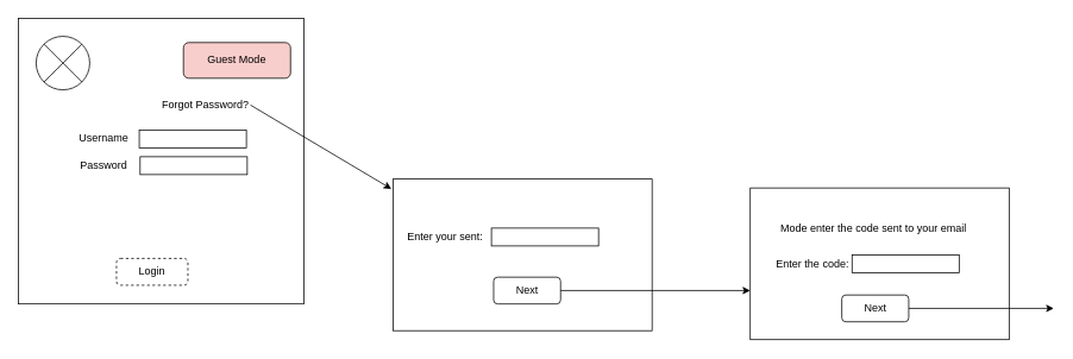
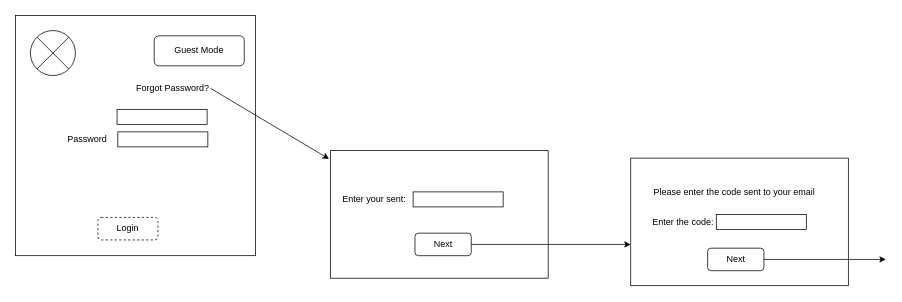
  <mxCell id="0" />
  <mxCell id="1" parent="0" />
  <mxCell id="2" value="" style="whiteSpace=wrap;html=1;aspect=fixed;" vertex="1" parent="1"><mxGeometry x="20" y="20" width="320" height="320" as="geometry" /></mxCell>
- <mxCell id="3" value="Username" style="text;html=1;strokeColor=none;fillColor=none;align=center;verticalAlign=middle;whiteSpace=wrap;rounded=0;" vertex="1" parent="1"><mxGeometry x="85.5" y="140" width="60" height="30" as="geometry" /></mxCell>
  <mxCell id="4" value="Password" style="text;html=1;strokeColor=none;fillColor=none;align=center;verticalAlign=middle;whiteSpace=wrap;rounded=0;" vertex="1" parent="1"><mxGeometry x="85.5" y="170" width="60" height="30" as="geometry" /></mxCell>
  <mxCell id="5" value="" style="rounded=0;whiteSpace=wrap;html=1;" vertex="1" parent="1"><mxGeometry x="155.5" y="145" width="120" height="20" as="geometry" /></mxCell>
  <mxCell id="6" value="" style="rounded=0;whiteSpace=wrap;html=1;" vertex="1" parent="1"><mxGeometry x="156.5" y="175" width="120" height="20" as="geometry" /></mxCell>
  <mxCell id="7" value="" style="ellipse;whiteSpace=wrap;html=1;aspect=fixed;" vertex="1" parent="1"><mxGeometry x="40" y="40" width="60" height="60" as="geometry" /></mxCell>
  <mxCell id="8" value="" style="endArrow=none;html=1;rounded=0;entryX=0;entryY=0;entryDx=0;entryDy=0;exitX=1;exitY=1;exitDx=0;exitDy=0;" edge="1" parent="1" source="7" target="7"><mxGeometry width="50" height="50" relative="1" as="geometry"><mxPoint x="210" y="210" as="sourcePoint" /><mxPoint x="260" y="160" as="targetPoint" /></mxGeometry></mxCell>
  <mxCell id="9" value="" style="endArrow=none;html=1;rounded=0;entryX=1;entryY=0;entryDx=0;entryDy=0;exitX=0;exitY=1;exitDx=0;exitDy=0;" edge="1" parent="1" source="7" target="7"><mxGeometry width="50" height="50" relative="1" as="geometry"><mxPoint x="210" y="210" as="sourcePoint" /><mxPoint x="260" y="160" as="targetPoint" /></mxGeometry></mxCell>
  <mxCell id="10" value="Login" style="rounded=1;whiteSpace=wrap;html=1;dashed=1;" vertex="1" parent="1"><mxGeometry x="130" y="289" width="80" height="30" as="geometry" /></mxCell>
  <mxCell id="11" value="Forgot Password?" style="text;html=1;strokeColor=none;fillColor=none;align=center;verticalAlign=middle;whiteSpace=wrap;rounded=0;" vertex="1" parent="1"><mxGeometry x="180" y="102" width="100" height="30" as="geometry" /></mxCell>
- <mxCell id="12" value="Guest Mode" style="rounded=1;whiteSpace=wrap;html=1;fillColor=#f8cecc;" vertex="1" parent="1"><mxGeometry x="205" y="47" width="120" height="40" as="geometry" /></mxCell>
+ <mxCell id="12" value="Guest Mode" style="rounded=1;whiteSpace=wrap;html=1;" vertex="1" parent="1"><mxGeometry x="205" y="47" width="120" height="40" as="geometry" /></mxCell>
  <mxCell id="13" value="" style="endArrow=classic;html=1;rounded=0;exitX=1;exitY=0.5;exitDx=0;exitDy=0;entryX=-0.007;entryY=0.065;entryDx=0;entryDy=0;entryPerimeter=0;" edge="1" parent="1" source="11" target="14"><mxGeometry width="50" height="50" relative="1" as="geometry"><mxPoint x="210" y="210" as="sourcePoint" /><mxPoint x="420" y="210" as="targetPoint" /></mxGeometry></mxCell>
  <mxCell id="14" value="" style="rounded=0;whiteSpace=wrap;html=1;" vertex="1" parent="1"><mxGeometry x="440" y="200" width="290" height="170" as="geometry" /></mxCell>
  <mxCell id="15" value="Enter your sent:&amp;nbsp;" style="text;html=1;strokeColor=none;fillColor=none;align=center;verticalAlign=middle;whiteSpace=wrap;rounded=0;" vertex="1" parent="1"><mxGeometry x="450" y="250" width="100" height="30" as="geometry" /></mxCell>
  <mxCell id="16" value="" style="rounded=0;whiteSpace=wrap;html=1;" vertex="1" parent="1"><mxGeometry x="550" y="255" width="120" height="20" as="geometry" /></mxCell>
  <mxCell id="17" value="Next" style="rounded=1;whiteSpace=wrap;html=1;" vertex="1" parent="1"><mxGeometry x="552.5" y="310" width="75" height="30" as="geometry" /></mxCell>
  <mxCell id="18" value="" style="endArrow=classic;html=1;rounded=0;exitX=1;exitY=0.5;exitDx=0;exitDy=0;" edge="1" parent="1" source="17"><mxGeometry width="50" height="50" relative="1" as="geometry"><mxPoint x="450" y="210" as="sourcePoint" /><mxPoint x="840" y="325" as="targetPoint" /></mxGeometry></mxCell>
  <mxCell id="19" value="" style="rounded=0;whiteSpace=wrap;html=1;" vertex="1" parent="1"><mxGeometry x="950" y="265" width="120" height="20" as="geometry" /></mxCell>
  <mxCell id="20" value="" style="rounded=0;whiteSpace=wrap;html=1;" vertex="1" parent="1"><mxGeometry x="840" y="210" width="290" height="170" as="geometry" /></mxCell>
  <mxCell id="21" value="Next" style="rounded=1;whiteSpace=wrap;html=1;" vertex="1" parent="1"><mxGeometry x="942.5" y="330" width="75" height="30" as="geometry" /></mxCell>
  <mxCell id="22" value="Enter the code:" style="text;html=1;strokeColor=none;fillColor=none;align=center;verticalAlign=middle;whiteSpace=wrap;rounded=0;" vertex="1" parent="1"><mxGeometry x="860" y="280" width="100" height="30" as="geometry" /></mxCell>
  <mxCell id="23" value="" style="rounded=0;whiteSpace=wrap;html=1;" vertex="1" parent="1"><mxGeometry x="954" y="285" width="120" height="20" as="geometry" /></mxCell>
- <mxCell id="24" value="Mode enter the code sent to your email&amp;nbsp;" style="text;html=1;strokeColor=none;fillColor=none;align=center;verticalAlign=middle;whiteSpace=wrap;rounded=0;" vertex="1" parent="1"><mxGeometry x="860" y="240" width="240" height="30" as="geometry" /></mxCell>
+ <mxCell id="24" value="Please enter the code sent to your email&amp;nbsp;" style="text;html=1;strokeColor=none;fillColor=none;align=center;verticalAlign=middle;whiteSpace=wrap;rounded=0;" vertex="1" parent="1"><mxGeometry x="860" y="240" width="240" height="30" as="geometry" /></mxCell>
  <mxCell id="25" value="" style="endArrow=classic;html=1;rounded=0;exitX=1;exitY=0.5;exitDx=0;exitDy=0;" edge="1" parent="1" source="21"><mxGeometry width="50" height="50" relative="1" as="geometry"><mxPoint x="810" y="210" as="sourcePoint" /><mxPoint x="1180" y="345" as="targetPoint" /></mxGeometry></mxCell>
